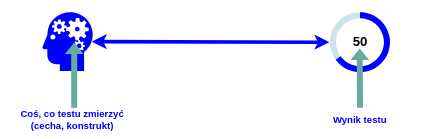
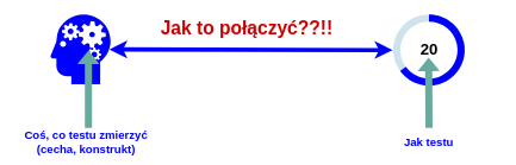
  <mxCell id="0" />
  <mxCell id="1" parent="0" />
  <mxCell id="2" value="" style="shape=mxgraph.signs.healthcare.mental_health;html=1;pointerEvents=1;fillColor=#0000FF;strokeColor=none;verticalLabelPosition=bottom;verticalAlign=top;align=center;" parent="1" vertex="1"><mxGeometry x="70" y="20" width="84" height="98" as="geometry" /></mxCell>
  <mxCell id="3" value="" style="shape=flexArrow;endArrow=classic;html=1;fontColor=#000000;entryX=0.631;entryY=0.51;entryDx=0;entryDy=0;entryPerimeter=0;fillColor=#67AB9F;strokeColor=none;" parent="1" target="2" edge="1"><mxGeometry width="50" height="50" relative="1" as="geometry"><mxPoint x="123" y="180" as="sourcePoint" /><mxPoint x="120" y="140" as="targetPoint" /></mxGeometry></mxCell>
  <mxCell id="4" value="&lt;font style=&quot;font-size: 16px;&quot;&gt;Coś, co testu zmierzyć&lt;br style=&quot;font-size: 16px;&quot;&gt;(cecha, konstrukt)&lt;/font&gt;" style="text;html=1;strokeColor=none;fillColor=none;align=center;verticalAlign=middle;whiteSpace=wrap;rounded=0;fontColor=#0000FF;fontSize=16;fontStyle=1" parent="1" vertex="1"><mxGeometry x="20" y="190" width="200" height="20" as="geometry" /></mxCell>
  <mxCell id="5" value="" style="endArrow=classic;startArrow=classic;html=1;fillColor=#67AB9F;fontSize=16;fontColor=#000000;exitX=0.98;exitY=0.5;exitDx=0;exitDy=0;exitPerimeter=0;entryX=-0.01;entryY=0.5;entryDx=0;entryDy=0;entryPerimeter=0;strokeWidth=6;strokeColor=#0000FF;" parent="1" source="2" target="7" edge="1"><mxGeometry width="50" height="50" relative="1" as="geometry"><mxPoint x="270" y="69" as="sourcePoint" /><mxPoint x="320" y="19" as="targetPoint" /></mxGeometry></mxCell>
  <mxCell id="6" value="" style="group" parent="1" vertex="1" connectable="0"><mxGeometry x="500" y="20" width="200" height="190" as="geometry" /></mxCell>
  <mxCell id="7" value="" style="verticalLabelPosition=bottom;verticalAlign=top;html=1;shape=mxgraph.basic.donut;dx=10;strokeColor=none;fillColor=#10739E;fontSize=10;fontColor=#000000;align=center;fillOpacity=20;" parent="6" vertex="1"><mxGeometry x="50" width="100" height="100" as="geometry" /></mxCell>
- <mxCell id="8" value="50" style="verticalLabelPosition=middle;verticalAlign=middle;html=1;shape=mxgraph.basic.partConcEllipse;startAngle=0;endAngle=0.65;arcWidth=0.2;strokeColor=none;fillColor=#0000FF;fontSize=22;fontColor=#000000;align=center;fontStyle=1" parent="7" vertex="1"><mxGeometry width="100" height="100" as="geometry" /></mxCell>
+ <mxCell id="8" value="20" style="verticalLabelPosition=middle;verticalAlign=middle;html=1;shape=mxgraph.basic.partConcEllipse;startAngle=0;endAngle=0.65;arcWidth=0.2;strokeColor=none;fillColor=#0000FF;fontSize=22;fontColor=#000000;align=center;fontStyle=1" parent="7" vertex="1"><mxGeometry width="100" height="100" as="geometry" /></mxCell>
  <mxCell id="9" value="" style="shape=flexArrow;endArrow=classic;html=1;fontColor=#000000;entryX=0.631;entryY=0.51;entryDx=0;entryDy=0;entryPerimeter=0;fillColor=#67AB9F;strokeColor=none;" parent="6" edge="1"><mxGeometry width="50" height="50" relative="1" as="geometry"><mxPoint x="100" y="160" as="sourcePoint" /><mxPoint x="99.504" y="59.98" as="targetPoint" /></mxGeometry></mxCell>
- <mxCell id="10" value="Wynik testu" style="text;html=1;strokeColor=none;fillColor=none;align=center;verticalAlign=middle;whiteSpace=wrap;rounded=0;fontColor=#0000FF;fontSize=16;fontStyle=1" parent="6" vertex="1"><mxGeometry y="170" width="200" height="20" as="geometry" /></mxCell>
+ <mxCell id="10" value="Jak testu" style="text;html=1;strokeColor=none;fillColor=none;align=center;verticalAlign=middle;whiteSpace=wrap;rounded=0;fontColor=#0000FF;fontSize=16;fontStyle=1" parent="6" vertex="1"><mxGeometry y="170" width="200" height="20" as="geometry" /></mxCell>
+ <mxCell id="11" value="&lt;b style=&quot;font-size: 26px;&quot;&gt;Jak to połączyć??!!&lt;/b&gt;" style="text;html=1;strokeColor=none;fillColor=none;align=center;verticalAlign=middle;whiteSpace=wrap;rounded=0;fontSize=26;fontColor=#CC0000;" parent="1" vertex="1"><mxGeometry x="190" y="30" width="310" height="20" as="geometry" /></mxCell>
